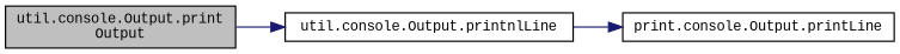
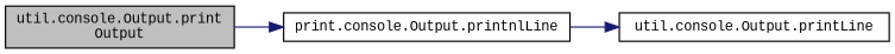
  digraph {
    fontname="Liberation Mono"
    rankdir=LR
    node [color=black fontname="Liberation Mono" fontsize=10 shape=record]
    edge [color=midnightblue fontname="Liberation Mono" fontsize=10 labelfontname=Helvetica labelfontsize=10 style=solid]
    n1 [fillcolor=grey75 fontcolor=black height=0.2 label="util.console.Output.print\lOutput" style=filled width=0.4]
-   n2 [height=0.2 label="util.console.Output.printnlLine" width=0.4]
-   n3 [height=0.2 label="print.console.Output.printLine" width=0.4]
+   n2 [height=0.2 label="print.console.Output.printnlLine" width=0.4]
+   n3 [height=0.2 label="util.console.Output.printLine" width=0.4]
    n1 -> n2
    n2 -> n3
  }
